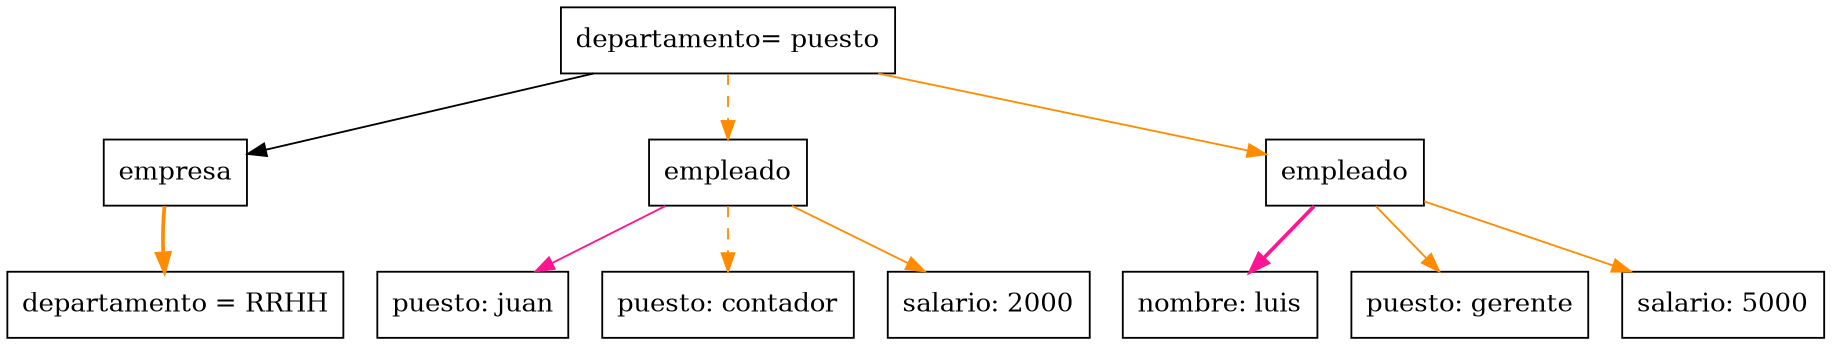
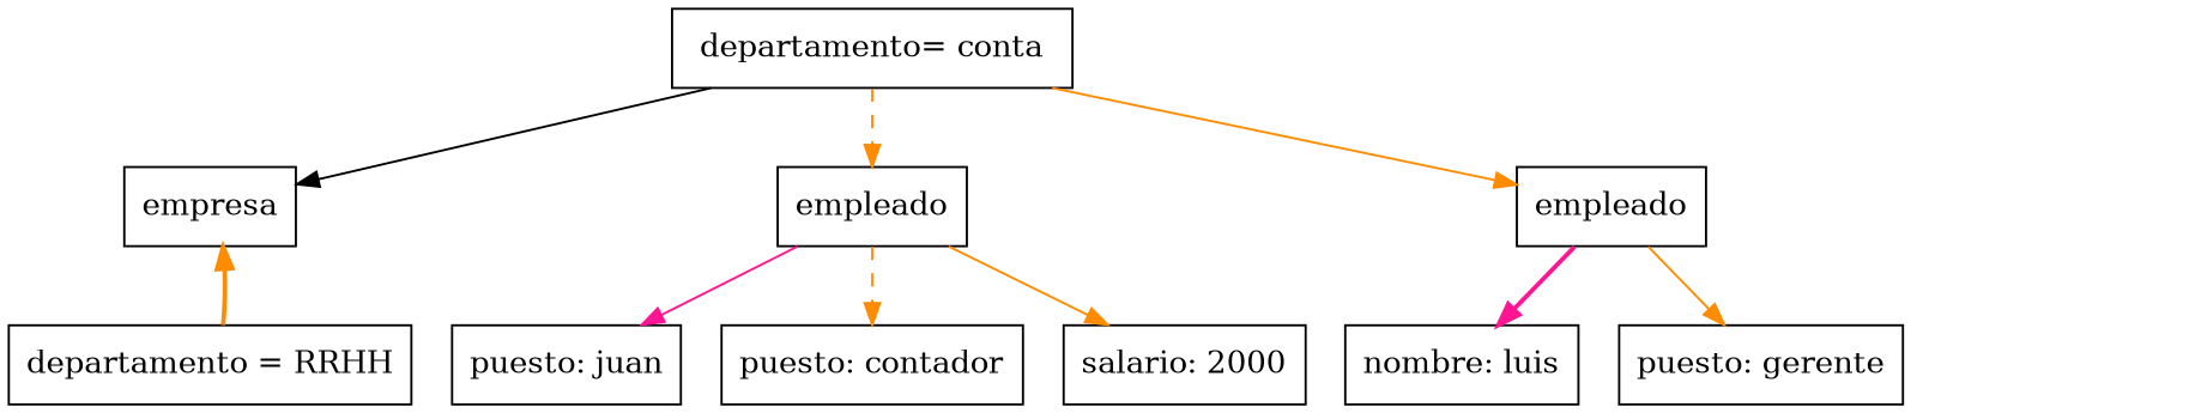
  digraph {
    node [shape=box]
    edge [color=darkorange style=solid]
    n1 [label=empresa]
    n2 [label="departamento = RRHH"]
-   n3 [label="departamento= puesto"]
+   n3 [label="departamento= conta"]
    n4 [label=empleado]
    n5 [label=empleado]
    n6 [label="puesto: juan"]
    n7 [label="puesto: contador"]
    n8 [label="salario: 2000"]
    n9 [label="nombre: luis"]
    n10 [label="puesto: gerente"]
-   n11 [label="salario: 5000"]
-   n1 -> n2 [style=bold]
+   n2 -> n1 [style=bold]
    n3 -> n1 [color=black]
    n3 -> n4 [style=dashed]
    n3 -> n5
    n4 -> n6 [color=deeppink]
    n4 -> n7 [style=dashed]
    n4 -> n8
    n5 -> n9 [color=deeppink style=bold]
    n5 -> n10
-   n5 -> n11
  }
